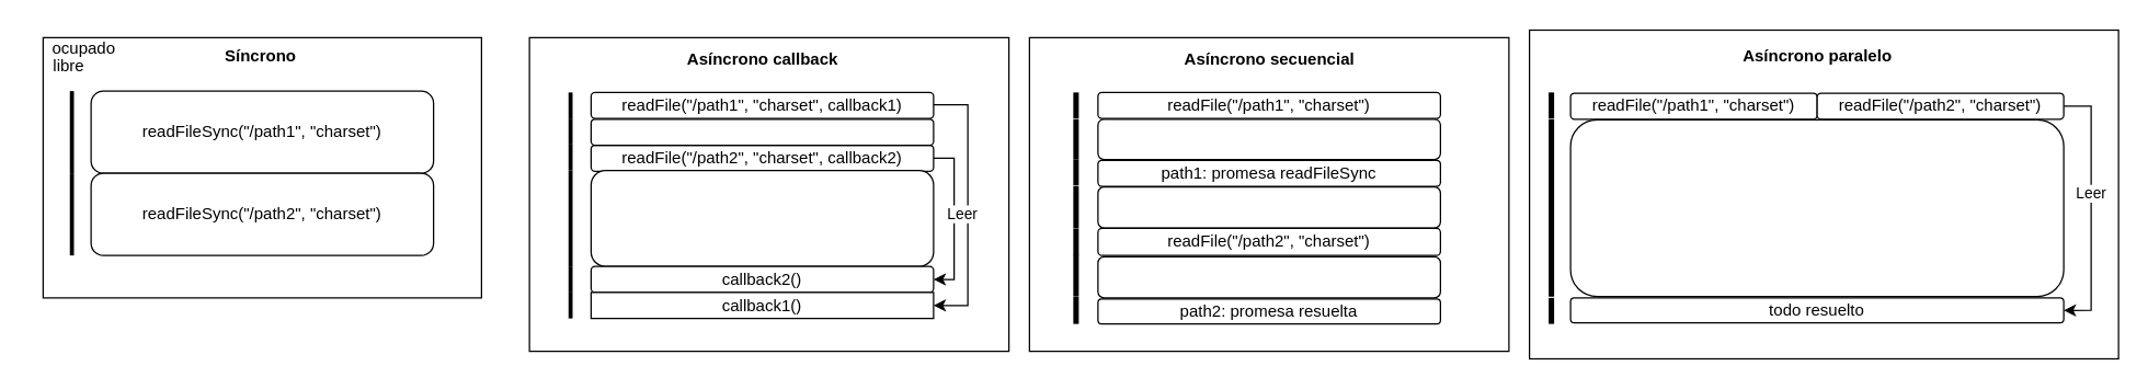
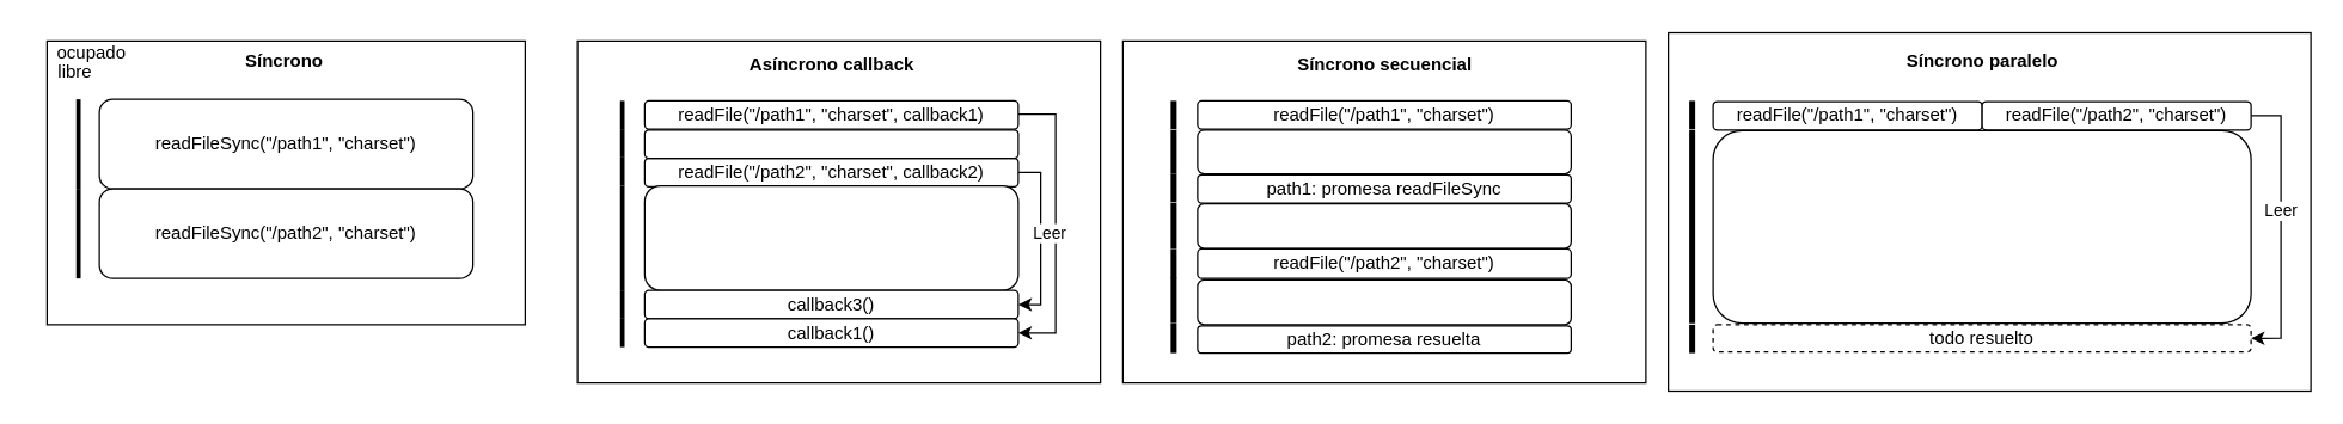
  <mxCell id="0" />
  <mxCell id="1" parent="0" />
  <mxCell id="2" value="" style="rounded=0;whiteSpace=wrap;html=1;" vertex="1" parent="1"><mxGeometry x="1116" y="21.5" width="430" height="240" as="geometry" /></mxCell>
  <mxCell id="3" value="" style="rounded=0;whiteSpace=wrap;html=1;" parent="1" vertex="1"><mxGeometry x="751" y="27" width="350" height="229" as="geometry" /></mxCell>
  <mxCell id="4" value="" style="rounded=0;whiteSpace=wrap;html=1;" parent="1" vertex="1"><mxGeometry x="386" y="27" width="350" height="229" as="geometry" /></mxCell>
  <mxCell id="5" style="edgeStyle=orthogonalEdgeStyle;rounded=0;orthogonalLoop=1;jettySize=auto;html=1;entryX=1;entryY=0.5;entryDx=0;entryDy=0;" parent="1" target="18" edge="1"><mxGeometry relative="1" as="geometry"><mxPoint x="681" y="76" as="sourcePoint" /><mxPoint x="681" y="204.75" as="targetPoint" /><Array as="points"><mxPoint x="706" y="76" /><mxPoint x="706" y="222" /></Array></mxGeometry></mxCell>
  <mxCell id="6" value="" style="rounded=0;whiteSpace=wrap;html=1;" parent="1" vertex="1"><mxGeometry x="31" y="27" width="320" height="190" as="geometry" /></mxCell>
  <mxCell id="7" value="readFileSync(&quot;/path1&quot;, &quot;charset&quot;)" style="rounded=1;whiteSpace=wrap;html=1;fillColor=light-dark(#FFFFFF,#EC4A4D);" parent="1" vertex="1"><mxGeometry x="66" y="66" width="250" height="60" as="geometry" /></mxCell>
  <mxCell id="8" value="readFileSync(&quot;/path2&quot;, &quot;charset&quot;)" style="rounded=1;whiteSpace=wrap;html=1;fillColor=light-dark(#FFFFFF,#EC4A4D);" parent="1" vertex="1"><mxGeometry x="66" y="126" width="250" height="60" as="geometry" /></mxCell>
  <mxCell id="9" value="Síncrono" style="text;html=1;align=center;verticalAlign=middle;whiteSpace=wrap;rounded=0;fontStyle=1" parent="1" vertex="1"><mxGeometry x="160" y="26" width="60" height="30" as="geometry" /></mxCell>
  <mxCell id="10" value="readFile(&quot;/path1&quot;, &quot;charset&quot;, callback1)" style="rounded=1;whiteSpace=wrap;html=1;fillColor=light-dark(#FFFFFF,#EC4A4D);fillStyle=solid;" parent="1" vertex="1"><mxGeometry x="431" y="67" width="250" height="19" as="geometry" /></mxCell>
  <mxCell id="11" style="edgeStyle=orthogonalEdgeStyle;rounded=0;orthogonalLoop=1;jettySize=auto;html=1;entryX=1;entryY=0.5;entryDx=0;entryDy=0;" parent="1" source="13" target="17" edge="1"><mxGeometry relative="1" as="geometry"><Array as="points"><mxPoint x="696" y="115" /><mxPoint x="696" y="204" /></Array></mxGeometry></mxCell>
  <mxCell id="12" value="Leer" style="edgeLabel;html=1;align=center;verticalAlign=middle;resizable=0;points=[];labelBackgroundColor=light-dark(#FFFFFF,#000000);" parent="11" vertex="1" connectable="0"><mxGeometry x="-0.165" relative="1" as="geometry"><mxPoint x="5" y="6" as="offset" /></mxGeometry></mxCell>
  <mxCell id="13" value="readFile(&quot;/path2&quot;, &quot;charset&quot;, callback2)" style="rounded=1;whiteSpace=wrap;html=1;fillColor=light-dark(#FFFFFF,#EC4A4D);" parent="1" vertex="1"><mxGeometry x="431" y="105.5" width="250" height="19" as="geometry" /></mxCell>
  <mxCell id="14" value="Asíncrono callback" style="text;html=1;align=center;verticalAlign=middle;whiteSpace=wrap;rounded=0;fontStyle=1" parent="1" vertex="1"><mxGeometry x="465.5" y="28" width="181" height="30" as="geometry" /></mxCell>
  <mxCell id="15" value="" style="rounded=1;whiteSpace=wrap;html=1;fillColor=light-dark(#FFFFFF,#46A761);" parent="1" vertex="1"><mxGeometry x="431" y="86.5" width="250" height="19" as="geometry" /></mxCell>
  <mxCell id="16" value="" style="rounded=1;whiteSpace=wrap;html=1;fillColor=light-dark(#FFFFFF,#46A761);" parent="1" vertex="1"><mxGeometry x="431" y="124" width="250" height="70" as="geometry" /></mxCell>
- <mxCell id="17" value="callback2()" style="rounded=1;whiteSpace=wrap;html=1;fillColor=light-dark(#FFFFFF,#EC4A4D);" parent="1" vertex="1"><mxGeometry x="431" y="194" width="250" height="19" as="geometry" /></mxCell>
- <mxCell id="18" value="callback1()" style="whiteSpace=wrap;html=1;fillColor=light-dark(#FFFFFF,#EC4A4D);rounded=0;" parent="1" vertex="1"><mxGeometry x="431" y="213" width="250" height="19" as="geometry" /></mxCell>
+ <mxCell id="17" value="callback3()" style="rounded=1;whiteSpace=wrap;html=1;fillColor=light-dark(#FFFFFF,#EC4A4D);" parent="1" vertex="1"><mxGeometry x="431" y="194" width="250" height="19" as="geometry" /></mxCell>
+ <mxCell id="18" value="callback1()" style="rounded=1;whiteSpace=wrap;html=1;fillColor=light-dark(#FFFFFF,#EC4A4D);" parent="1" vertex="1"><mxGeometry x="431" y="213" width="250" height="19" as="geometry" /></mxCell>
  <mxCell id="19" value="readFile(&quot;/path1&quot;, &quot;charset&quot;)" style="rounded=1;whiteSpace=wrap;html=1;fillColor=light-dark(#FFFFFF,#EC4A4D);fillStyle=solid;" parent="1" vertex="1"><mxGeometry x="801" y="67" width="250" height="19" as="geometry" /></mxCell>
  <mxCell id="20" value="path1: promesa readFileSync" style="rounded=1;whiteSpace=wrap;html=1;fillColor=light-dark(#FFFFFF,#EC4A4D);" parent="1" vertex="1"><mxGeometry x="801" y="116.5" width="250" height="19" as="geometry" /></mxCell>
- <mxCell id="21" value="Asíncrono secuencial" style="text;html=1;align=center;verticalAlign=middle;whiteSpace=wrap;rounded=0;fontStyle=1" parent="1" vertex="1"><mxGeometry x="835.5" y="28" width="181" height="30" as="geometry" /></mxCell>
+ <mxCell id="21" value="Síncrono secuencial" style="text;html=1;align=center;verticalAlign=middle;whiteSpace=wrap;rounded=0;fontStyle=1" parent="1" vertex="1"><mxGeometry x="835.5" y="28" width="181" height="30" as="geometry" /></mxCell>
  <mxCell id="22" value="" style="rounded=1;whiteSpace=wrap;html=1;fillColor=light-dark(#FFFFFF,#46A761);" parent="1" vertex="1"><mxGeometry x="801" y="86.5" width="250" height="29.5" as="geometry" /></mxCell>
  <mxCell id="23" value="" style="rounded=1;whiteSpace=wrap;html=1;fillColor=light-dark(#FFFFFF,#46A761);" parent="1" vertex="1"><mxGeometry x="801" y="136" width="250" height="30" as="geometry" /></mxCell>
  <mxCell id="24" value="readFile(&quot;/path2&quot;, &quot;charset&quot;)" style="rounded=1;whiteSpace=wrap;html=1;fillColor=light-dark(#FFFFFF,#EC4A4D);fillStyle=solid;" parent="1" vertex="1"><mxGeometry x="801" y="166.25" width="250" height="19.75" as="geometry" /></mxCell>
  <mxCell id="25" value="path2: promesa resuelta" style="rounded=1;whiteSpace=wrap;html=1;fillColor=light-dark(#FFFFFF,#EC4A4D);" parent="1" vertex="1"><mxGeometry x="801" y="217.75" width="250" height="18.25" as="geometry" /></mxCell>
  <mxCell id="26" value="" style="endArrow=none;html=1;rounded=0;exitX=0.5;exitY=1;exitDx=0;exitDy=0;entryX=0.5;entryY=1;entryDx=0;entryDy=0;strokeWidth=3;strokeColor=light-dark(#000000,#EC4A4D);" parent="1" edge="1"><mxGeometry width="50" height="50" relative="1" as="geometry"><mxPoint x="52" y="186" as="sourcePoint" /><mxPoint x="52" y="126" as="targetPoint" /></mxGeometry></mxCell>
  <mxCell id="27" value="" style="endArrow=none;html=1;rounded=0;exitX=0.5;exitY=1;exitDx=0;exitDy=0;entryX=0.5;entryY=1;entryDx=0;entryDy=0;strokeWidth=3;strokeColor=light-dark(#000000,#EC4A4D);" parent="1" edge="1"><mxGeometry width="50" height="50" relative="1" as="geometry"><mxPoint x="52" y="126" as="sourcePoint" /><mxPoint x="52" y="66" as="targetPoint" /></mxGeometry></mxCell>
  <mxCell id="28" value="" style="endArrow=none;html=1;rounded=0;entryX=0.5;entryY=0;entryDx=0;entryDy=0;exitX=0.5;exitY=1;exitDx=0;exitDy=0;strokeWidth=3;strokeColor=light-dark(#000000,#EC4A4D);" parent="1" edge="1"><mxGeometry width="50" height="50" relative="1" as="geometry"><mxPoint x="416" y="86" as="sourcePoint" /><mxPoint x="416" y="67" as="targetPoint" /></mxGeometry></mxCell>
  <mxCell id="29" value="" style="endArrow=none;html=1;rounded=0;entryX=0.5;entryY=0;entryDx=0;entryDy=0;exitX=0.5;exitY=1;exitDx=0;exitDy=0;strokeWidth=3;strokeColor=light-dark(#000000,#46A761);" parent="1" edge="1"><mxGeometry width="50" height="50" relative="1" as="geometry"><mxPoint x="416" y="105" as="sourcePoint" /><mxPoint x="416" y="86" as="targetPoint" /></mxGeometry></mxCell>
  <mxCell id="30" value="" style="endArrow=none;html=1;rounded=0;entryX=0.5;entryY=0;entryDx=0;entryDy=0;exitX=0.5;exitY=1;exitDx=0;exitDy=0;strokeWidth=3;strokeColor=light-dark(#000000,#EC4A4D);" parent="1" edge="1"><mxGeometry width="50" height="50" relative="1" as="geometry"><mxPoint x="416" y="124" as="sourcePoint" /><mxPoint x="416" y="105" as="targetPoint" /></mxGeometry></mxCell>
  <mxCell id="31" value="" style="endArrow=none;html=1;rounded=0;entryX=0.5;entryY=0;entryDx=0;entryDy=0;exitX=0.5;exitY=1;exitDx=0;exitDy=0;strokeWidth=3;strokeColor=light-dark(#000000,#46A761);" parent="1" edge="1"><mxGeometry width="50" height="50" relative="1" as="geometry"><mxPoint x="416" y="194" as="sourcePoint" /><mxPoint x="416" y="124" as="targetPoint" /></mxGeometry></mxCell>
  <mxCell id="32" value="" style="endArrow=none;html=1;rounded=0;entryX=0.5;entryY=0;entryDx=0;entryDy=0;exitX=0.5;exitY=1;exitDx=0;exitDy=0;strokeWidth=3;strokeColor=light-dark(#000000,#EC4A4D);" parent="1" edge="1"><mxGeometry width="50" height="50" relative="1" as="geometry"><mxPoint x="416" y="213" as="sourcePoint" /><mxPoint x="416" y="194" as="targetPoint" /></mxGeometry></mxCell>
  <mxCell id="33" value="" style="endArrow=none;html=1;rounded=0;entryX=0.5;entryY=0;entryDx=0;entryDy=0;exitX=0.5;exitY=1;exitDx=0;exitDy=0;strokeWidth=3;strokeColor=light-dark(#000000,#EC4A4D);" parent="1" edge="1"><mxGeometry width="50" height="50" relative="1" as="geometry"><mxPoint x="416" y="232" as="sourcePoint" /><mxPoint x="416" y="213" as="targetPoint" /></mxGeometry></mxCell>
  <mxCell id="34" value="readFile(&quot;/path1&quot;, &quot;charset&quot;)" style="rounded=1;whiteSpace=wrap;html=1;fillColor=light-dark(#FFFFFF,#EC4A4D);fillStyle=solid;" parent="1" vertex="1"><mxGeometry x="1146" y="67.5" width="180" height="19" as="geometry" /></mxCell>
  <mxCell id="35" style="edgeStyle=orthogonalEdgeStyle;rounded=0;orthogonalLoop=1;jettySize=auto;html=1;entryX=1;entryY=0.5;entryDx=0;entryDy=0;" edge="1" parent="1" source="36" target="38"><mxGeometry relative="1" as="geometry"><Array as="points"><mxPoint x="1526" y="77" /><mxPoint x="1526" y="226" /></Array></mxGeometry></mxCell>
  <mxCell id="36" value="readFile(&quot;/path2&quot;, &quot;charset&quot;)" style="rounded=1;whiteSpace=wrap;html=1;fillColor=light-dark(#FFFFFF,#EC4A4D);fillStyle=solid;" parent="1" vertex="1"><mxGeometry x="1326" y="67.5" width="180" height="19" as="geometry" /></mxCell>
  <mxCell id="37" value="" style="rounded=1;whiteSpace=wrap;html=1;fillColor=light-dark(#FFFFFF,#46A761);" parent="1" vertex="1"><mxGeometry x="1146" y="87" width="360" height="129" as="geometry" /></mxCell>
- <mxCell id="38" value="todo resuelto" style="rounded=1;whiteSpace=wrap;html=1;fillColor=light-dark(#FFFFFF,#EC4A4D);" parent="1" vertex="1"><mxGeometry x="1146" y="217" width="360" height="18.25" as="geometry" /></mxCell>
- <mxCell id="39" value="Asíncrono paralelo" style="text;html=1;align=center;verticalAlign=middle;whiteSpace=wrap;rounded=0;fontStyle=1" parent="1" vertex="1"><mxGeometry x="1235.5" y="26" width="181" height="30" as="geometry" /></mxCell>
+ <mxCell id="38" value="todo resuelto" style="rounded=1;whiteSpace=wrap;html=1;fillColor=light-dark(#FFFFFF,#EC4A4D);dashed=1;" parent="1" vertex="1"><mxGeometry x="1146" y="217" width="360" height="18.25" as="geometry" /></mxCell>
+ <mxCell id="39" value="Síncrono paralelo" style="text;html=1;align=center;verticalAlign=middle;whiteSpace=wrap;rounded=0;fontStyle=1" parent="1" vertex="1"><mxGeometry x="1235.5" y="26" width="181" height="30" as="geometry" /></mxCell>
  <mxCell id="40" value="" style="endArrow=none;html=1;rounded=0;exitX=0.5;exitY=0;exitDx=0;exitDy=0;entryX=0.5;entryY=1;entryDx=0;entryDy=0;strokeWidth=4;strokeColor=light-dark(#000000,#EC4A4D);" parent="1" edge="1"><mxGeometry width="50" height="50" relative="1" as="geometry"><mxPoint x="785" y="67" as="sourcePoint" /><mxPoint x="785" y="86" as="targetPoint" /></mxGeometry></mxCell>
  <mxCell id="41" value="" style="endArrow=none;html=1;rounded=0;exitX=0.5;exitY=0;exitDx=0;exitDy=0;entryX=0.5;entryY=1;entryDx=0;entryDy=0;strokeWidth=4;strokeColor=light-dark(#000000,#46A761);" parent="1" edge="1"><mxGeometry width="50" height="50" relative="1" as="geometry"><mxPoint x="785" y="86.5" as="sourcePoint" /><mxPoint x="785" y="116" as="targetPoint" /></mxGeometry></mxCell>
  <mxCell id="42" value="" style="endArrow=none;html=1;rounded=0;exitX=0.5;exitY=0;exitDx=0;exitDy=0;entryX=0.5;entryY=1;entryDx=0;entryDy=0;strokeWidth=4;strokeColor=light-dark(#000000,#EC4A4D);" parent="1" edge="1"><mxGeometry width="50" height="50" relative="1" as="geometry"><mxPoint x="785" y="116" as="sourcePoint" /><mxPoint x="785" y="135" as="targetPoint" /></mxGeometry></mxCell>
  <mxCell id="43" value="" style="endArrow=none;html=1;rounded=0;exitX=0.5;exitY=0;exitDx=0;exitDy=0;strokeWidth=4;strokeColor=light-dark(#000000,#46A761);" parent="1" edge="1"><mxGeometry width="50" height="50" relative="1" as="geometry"><mxPoint x="785" y="135.5" as="sourcePoint" /><mxPoint x="785" y="166" as="targetPoint" /></mxGeometry></mxCell>
  <mxCell id="44" value="" style="rounded=1;whiteSpace=wrap;html=1;fillColor=light-dark(#FFFFFF,#46A761);" parent="1" vertex="1"><mxGeometry x="801" y="187" width="250" height="30" as="geometry" /></mxCell>
  <mxCell id="45" value="" style="endArrow=none;html=1;rounded=0;exitX=0.5;exitY=0;exitDx=0;exitDy=0;strokeWidth=4;entryX=0.5;entryY=1;entryDx=0;entryDy=0;strokeColor=light-dark(#000000,#EC4A4D);" parent="1" edge="1"><mxGeometry width="50" height="50" relative="1" as="geometry"><mxPoint x="785" y="166.25" as="sourcePoint" /><mxPoint x="785" y="186" as="targetPoint" /></mxGeometry></mxCell>
  <mxCell id="46" value="" style="endArrow=none;html=1;rounded=0;exitX=0.5;exitY=0;exitDx=0;exitDy=0;strokeWidth=4;strokeColor=light-dark(#000000,#46A761);" parent="1" edge="1"><mxGeometry width="50" height="50" relative="1" as="geometry"><mxPoint x="785" y="185.5" as="sourcePoint" /><mxPoint x="785" y="216" as="targetPoint" /></mxGeometry></mxCell>
  <mxCell id="47" value="" style="endArrow=none;html=1;rounded=0;exitX=0.5;exitY=0;exitDx=0;exitDy=0;strokeWidth=4;entryX=0.5;entryY=1;entryDx=0;entryDy=0;strokeColor=light-dark(#000000,#EC4A4D);" parent="1" edge="1"><mxGeometry width="50" height="50" relative="1" as="geometry"><mxPoint x="785" y="216.25" as="sourcePoint" /><mxPoint x="785" y="236" as="targetPoint" /></mxGeometry></mxCell>
  <mxCell id="48" value="" style="endArrow=none;html=1;rounded=0;exitX=0.5;exitY=0;exitDx=0;exitDy=0;strokeWidth=4;strokeColor=light-dark(#000000,#46A761);" parent="1" edge="1"><mxGeometry width="50" height="50" relative="1" as="geometry"><mxPoint x="1132" y="86.5" as="sourcePoint" /><mxPoint x="1132" y="216" as="targetPoint" /></mxGeometry></mxCell>
  <mxCell id="49" value="" style="endArrow=none;html=1;rounded=0;exitX=0.5;exitY=0;exitDx=0;exitDy=0;entryX=0.5;entryY=1;entryDx=0;entryDy=0;strokeWidth=4;strokeColor=light-dark(#000000,#EC4A4D);" parent="1" edge="1"><mxGeometry width="50" height="50" relative="1" as="geometry"><mxPoint x="1132" y="67" as="sourcePoint" /><mxPoint x="1132" y="86" as="targetPoint" /></mxGeometry></mxCell>
  <mxCell id="50" value="" style="endArrow=none;html=1;rounded=0;exitX=0.5;exitY=0;exitDx=0;exitDy=0;entryX=0.5;entryY=1;entryDx=0;entryDy=0;strokeWidth=4;strokeColor=light-dark(#000000,#EC4A4D);" parent="1" edge="1"><mxGeometry width="50" height="50" relative="1" as="geometry"><mxPoint x="1132" y="217" as="sourcePoint" /><mxPoint x="1132" y="236" as="targetPoint" /></mxGeometry></mxCell>
  <mxCell id="51" value="ocupado" style="text;html=1;align=center;verticalAlign=middle;whiteSpace=wrap;rounded=0;fontColor=light-dark(#000000,#EC4A4D);" parent="1" vertex="1"><mxGeometry x="31" y="20" width="60" height="30" as="geometry" /></mxCell>
  <mxCell id="52" value="libre" style="text;html=1;align=center;verticalAlign=middle;whiteSpace=wrap;rounded=0;fontColor=light-dark(#000000,#46A761);" parent="1" vertex="1"><mxGeometry x="20" y="33" width="60" height="30" as="geometry" /></mxCell>
  <mxCell id="53" value="Leer" style="edgeLabel;html=1;align=center;verticalAlign=middle;resizable=0;points=[];labelBackgroundColor=light-dark(#FFFFFF,#000000);" vertex="1" connectable="0" parent="1"><mxGeometry x="1296" y="141.5" as="geometry"><mxPoint x="229" y="-1" as="offset" /></mxGeometry></mxCell>
